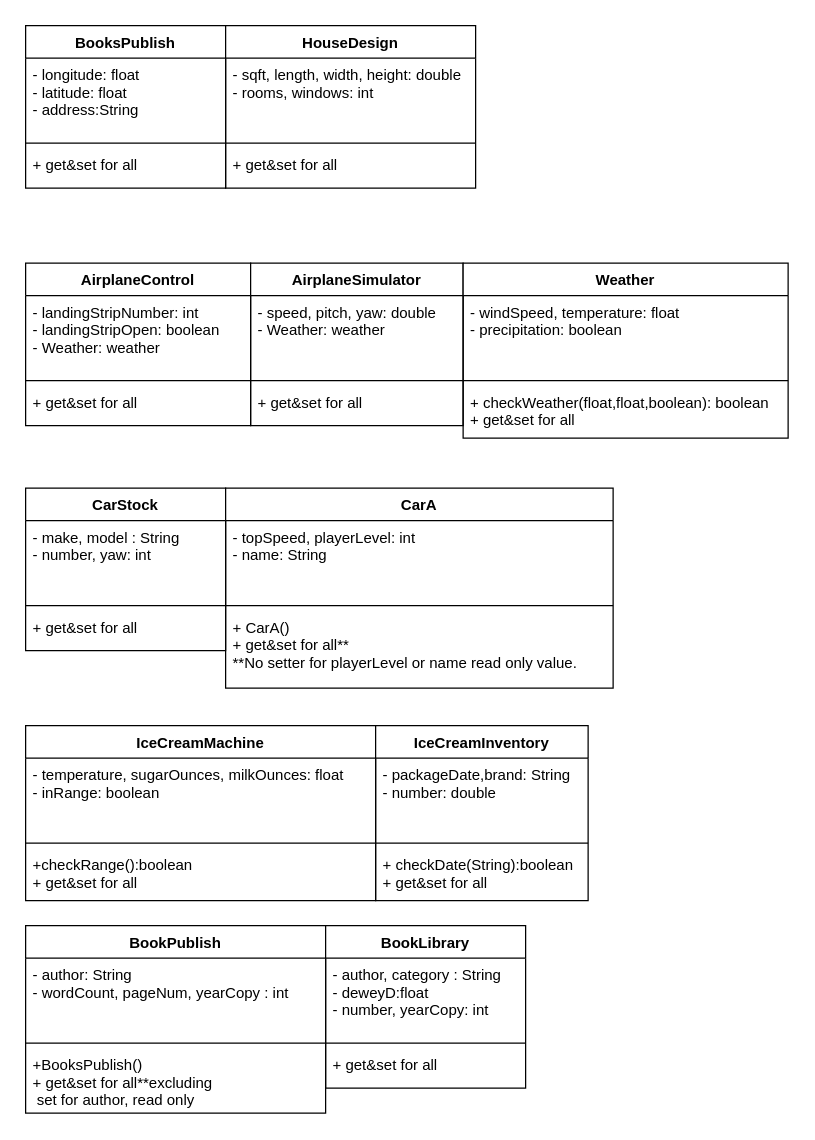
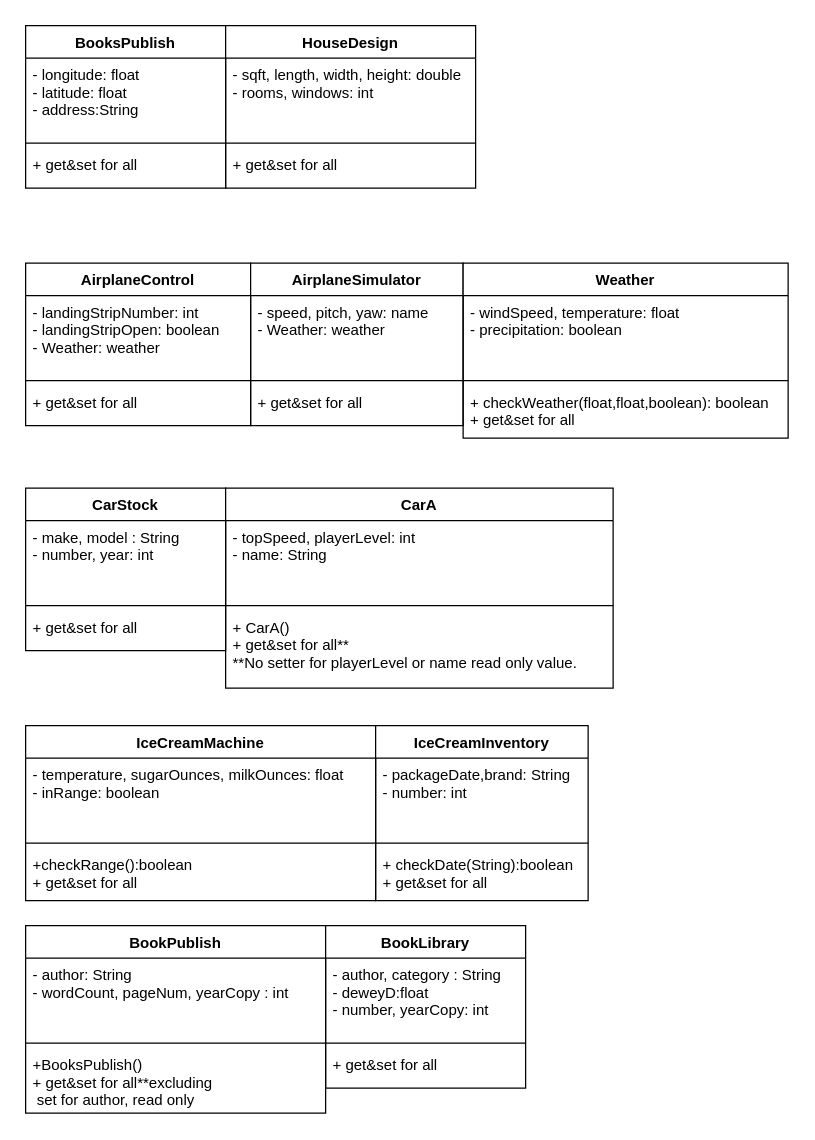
  <mxCell id="0" />
  <mxCell id="1" parent="0" />
  <mxCell id="2" value="BooksPublish" style="swimlane;fontStyle=1;align=center;verticalAlign=top;childLayout=stackLayout;horizontal=1;startSize=26;horizontalStack=0;resizeParent=1;resizeParentMax=0;resizeLast=0;collapsible=1;marginBottom=0;" vertex="1" parent="1"><mxGeometry x="20" y="20" width="160" height="130" as="geometry" /></mxCell>
  <mxCell id="3" value="- longitude: float&#10;- latitude: float&#10;- address:String&#10;&#10;&#10;&#10;" style="text;strokeColor=none;fillColor=none;align=left;verticalAlign=top;spacingLeft=4;spacingRight=4;overflow=hidden;rotatable=0;points=[[0,0.5],[1,0.5]];portConstraint=eastwest;" vertex="1" parent="2"><mxGeometry y="26" width="160" height="64" as="geometry" /></mxCell>
  <mxCell id="4" value="" style="line;strokeWidth=1;fillColor=none;align=left;verticalAlign=middle;spacingTop=-1;spacingLeft=3;spacingRight=3;rotatable=0;labelPosition=right;points=[];portConstraint=eastwest;" vertex="1" parent="2"><mxGeometry y="90" width="160" height="8" as="geometry" /></mxCell>
  <mxCell id="5" value="+ get&amp;set for all" style="text;strokeColor=none;fillColor=none;align=left;verticalAlign=top;spacingLeft=4;spacingRight=4;overflow=hidden;rotatable=0;points=[[0,0.5],[1,0.5]];portConstraint=eastwest;" vertex="1" parent="2"><mxGeometry y="98" width="160" height="32" as="geometry" /></mxCell>
  <mxCell id="6" value="HouseDesign" style="swimlane;fontStyle=1;align=center;verticalAlign=top;childLayout=stackLayout;horizontal=1;startSize=26;horizontalStack=0;resizeParent=1;resizeParentMax=0;resizeLast=0;collapsible=1;marginBottom=0;" vertex="1" parent="1"><mxGeometry x="180" y="20" width="200" height="130" as="geometry" /></mxCell>
  <mxCell id="7" value="- sqft, length, width, height: double&#10;- rooms, windows: int&#10;&#10;&#10;" style="text;strokeColor=none;fillColor=none;align=left;verticalAlign=top;spacingLeft=4;spacingRight=4;overflow=hidden;rotatable=0;points=[[0,0.5],[1,0.5]];portConstraint=eastwest;" vertex="1" parent="6"><mxGeometry y="26" width="200" height="64" as="geometry" /></mxCell>
  <mxCell id="8" value="" style="line;strokeWidth=1;fillColor=none;align=left;verticalAlign=middle;spacingTop=-1;spacingLeft=3;spacingRight=3;rotatable=0;labelPosition=right;points=[];portConstraint=eastwest;" vertex="1" parent="6"><mxGeometry y="90" width="200" height="8" as="geometry" /></mxCell>
  <mxCell id="9" value="+ get&amp;set for all" style="text;strokeColor=none;fillColor=none;align=left;verticalAlign=top;spacingLeft=4;spacingRight=4;overflow=hidden;rotatable=0;points=[[0,0.5],[1,0.5]];portConstraint=eastwest;" vertex="1" parent="6"><mxGeometry y="98" width="200" height="32" as="geometry" /></mxCell>
  <mxCell id="10" value="AirplaneControl" style="swimlane;fontStyle=1;align=center;verticalAlign=top;childLayout=stackLayout;horizontal=1;startSize=26;horizontalStack=0;resizeParent=1;resizeParentMax=0;resizeLast=0;collapsible=1;marginBottom=0;" vertex="1" parent="1"><mxGeometry x="20" y="210" width="180" height="130" as="geometry" /></mxCell>
  <mxCell id="11" value="- landingStripNumber: int&#10;- landingStripOpen: boolean&#10;- Weather: weather&#10;&#10;&#10;&#10;" style="text;strokeColor=none;fillColor=none;align=left;verticalAlign=top;spacingLeft=4;spacingRight=4;overflow=hidden;rotatable=0;points=[[0,0.5],[1,0.5]];portConstraint=eastwest;" vertex="1" parent="10"><mxGeometry y="26" width="180" height="64" as="geometry" /></mxCell>
  <mxCell id="12" value="" style="line;strokeWidth=1;fillColor=none;align=left;verticalAlign=middle;spacingTop=-1;spacingLeft=3;spacingRight=3;rotatable=0;labelPosition=right;points=[];portConstraint=eastwest;" vertex="1" parent="10"><mxGeometry y="90" width="180" height="8" as="geometry" /></mxCell>
  <mxCell id="13" value="+ get&amp;set for all" style="text;strokeColor=none;fillColor=none;align=left;verticalAlign=top;spacingLeft=4;spacingRight=4;overflow=hidden;rotatable=0;points=[[0,0.5],[1,0.5]];portConstraint=eastwest;" vertex="1" parent="10"><mxGeometry y="98" width="180" height="32" as="geometry" /></mxCell>
  <mxCell id="14" value="AirplaneSimulator" style="swimlane;fontStyle=1;align=center;verticalAlign=top;childLayout=stackLayout;horizontal=1;startSize=26;horizontalStack=0;resizeParent=1;resizeParentMax=0;resizeLast=0;collapsible=1;marginBottom=0;" vertex="1" parent="1"><mxGeometry x="200" y="210" width="170" height="130" as="geometry" /></mxCell>
- <mxCell id="15" value="- speed, pitch, yaw: double&#10;- Weather: weather&#10;&#10;&#10;" style="text;strokeColor=none;fillColor=none;align=left;verticalAlign=top;spacingLeft=4;spacingRight=4;overflow=hidden;rotatable=0;points=[[0,0.5],[1,0.5]];portConstraint=eastwest;" vertex="1" parent="14"><mxGeometry y="26" width="170" height="64" as="geometry" /></mxCell>
+ <mxCell id="15" value="- speed, pitch, yaw: name&#10;- Weather: weather&#10;&#10;&#10;" style="text;strokeColor=none;fillColor=none;align=left;verticalAlign=top;spacingLeft=4;spacingRight=4;overflow=hidden;rotatable=0;points=[[0,0.5],[1,0.5]];portConstraint=eastwest;" vertex="1" parent="14"><mxGeometry y="26" width="170" height="64" as="geometry" /></mxCell>
  <mxCell id="16" value="" style="line;strokeWidth=1;fillColor=none;align=left;verticalAlign=middle;spacingTop=-1;spacingLeft=3;spacingRight=3;rotatable=0;labelPosition=right;points=[];portConstraint=eastwest;" vertex="1" parent="14"><mxGeometry y="90" width="170" height="8" as="geometry" /></mxCell>
  <mxCell id="17" value="+ get&amp;set for all" style="text;strokeColor=none;fillColor=none;align=left;verticalAlign=top;spacingLeft=4;spacingRight=4;overflow=hidden;rotatable=0;points=[[0,0.5],[1,0.5]];portConstraint=eastwest;" vertex="1" parent="14"><mxGeometry y="98" width="170" height="32" as="geometry" /></mxCell>
  <mxCell id="18" value="Weather" style="swimlane;fontStyle=1;align=center;verticalAlign=top;childLayout=stackLayout;horizontal=1;startSize=26;horizontalStack=0;resizeParent=1;resizeParentMax=0;resizeLast=0;collapsible=1;marginBottom=0;" vertex="1" parent="1"><mxGeometry x="370" y="210" width="260" height="140" as="geometry" /></mxCell>
  <mxCell id="19" value="- windSpeed, temperature: float&#10;- precipitation: boolean&#10;&#10;&#10;" style="text;strokeColor=none;fillColor=none;align=left;verticalAlign=top;spacingLeft=4;spacingRight=4;overflow=hidden;rotatable=0;points=[[0,0.5],[1,0.5]];portConstraint=eastwest;" vertex="1" parent="18"><mxGeometry y="26" width="260" height="64" as="geometry" /></mxCell>
  <mxCell id="20" value="" style="line;strokeWidth=1;fillColor=none;align=left;verticalAlign=middle;spacingTop=-1;spacingLeft=3;spacingRight=3;rotatable=0;labelPosition=right;points=[];portConstraint=eastwest;" vertex="1" parent="18"><mxGeometry y="90" width="260" height="8" as="geometry" /></mxCell>
  <mxCell id="21" value="+ checkWeather(float,float,boolean): boolean&#10;+ get&amp;set for all" style="text;strokeColor=none;fillColor=none;align=left;verticalAlign=top;spacingLeft=4;spacingRight=4;overflow=hidden;rotatable=0;points=[[0,0.5],[1,0.5]];portConstraint=eastwest;" vertex="1" parent="18"><mxGeometry y="98" width="260" height="42" as="geometry" /></mxCell>
  <mxCell id="22" value="CarStock" style="swimlane;fontStyle=1;align=center;verticalAlign=top;childLayout=stackLayout;horizontal=1;startSize=26;horizontalStack=0;resizeParent=1;resizeParentMax=0;resizeLast=0;collapsible=1;marginBottom=0;" vertex="1" parent="1"><mxGeometry x="20" y="390" width="160" height="130" as="geometry" /></mxCell>
- <mxCell id="23" value="- make, model : String&#10;- number, yaw: int&#10;&#10;&#10;" style="text;strokeColor=none;fillColor=none;align=left;verticalAlign=top;spacingLeft=4;spacingRight=4;overflow=hidden;rotatable=0;points=[[0,0.5],[1,0.5]];portConstraint=eastwest;" vertex="1" parent="22"><mxGeometry y="26" width="160" height="64" as="geometry" /></mxCell>
+ <mxCell id="23" value="- make, model : String&#10;- number, year: int&#10;&#10;&#10;" style="text;strokeColor=none;fillColor=none;align=left;verticalAlign=top;spacingLeft=4;spacingRight=4;overflow=hidden;rotatable=0;points=[[0,0.5],[1,0.5]];portConstraint=eastwest;" vertex="1" parent="22"><mxGeometry y="26" width="160" height="64" as="geometry" /></mxCell>
  <mxCell id="24" value="" style="line;strokeWidth=1;fillColor=none;align=left;verticalAlign=middle;spacingTop=-1;spacingLeft=3;spacingRight=3;rotatable=0;labelPosition=right;points=[];portConstraint=eastwest;" vertex="1" parent="22"><mxGeometry y="90" width="160" height="8" as="geometry" /></mxCell>
  <mxCell id="25" value="+ get&amp;set for all" style="text;strokeColor=none;fillColor=none;align=left;verticalAlign=top;spacingLeft=4;spacingRight=4;overflow=hidden;rotatable=0;points=[[0,0.5],[1,0.5]];portConstraint=eastwest;" vertex="1" parent="22"><mxGeometry y="98" width="160" height="32" as="geometry" /></mxCell>
  <mxCell id="26" value="CarA" style="swimlane;fontStyle=1;align=center;verticalAlign=top;childLayout=stackLayout;horizontal=1;startSize=26;horizontalStack=0;resizeParent=1;resizeParentMax=0;resizeLast=0;collapsible=1;marginBottom=0;" vertex="1" parent="1"><mxGeometry x="180" y="390" width="310" height="160" as="geometry" /></mxCell>
  <mxCell id="27" value="- topSpeed, playerLevel: int&#10;- name: String&#10;&#10;&#10;" style="text;strokeColor=none;fillColor=none;align=left;verticalAlign=top;spacingLeft=4;spacingRight=4;overflow=hidden;rotatable=0;points=[[0,0.5],[1,0.5]];portConstraint=eastwest;" vertex="1" parent="26"><mxGeometry y="26" width="310" height="64" as="geometry" /></mxCell>
  <mxCell id="28" value="" style="line;strokeWidth=1;fillColor=none;align=left;verticalAlign=middle;spacingTop=-1;spacingLeft=3;spacingRight=3;rotatable=0;labelPosition=right;points=[];portConstraint=eastwest;" vertex="1" parent="26"><mxGeometry y="90" width="310" height="8" as="geometry" /></mxCell>
  <mxCell id="29" value="+ CarA()&#10;+ get&amp;set for all**&#10;**No setter for playerLevel or name read only value.&#10;" style="text;strokeColor=none;fillColor=none;align=left;verticalAlign=top;spacingLeft=4;spacingRight=4;overflow=hidden;rotatable=0;points=[[0,0.5],[1,0.5]];portConstraint=eastwest;" vertex="1" parent="26"><mxGeometry y="98" width="310" height="62" as="geometry" /></mxCell>
  <mxCell id="30" value="IceCreamMachine" style="swimlane;fontStyle=1;align=center;verticalAlign=top;childLayout=stackLayout;horizontal=1;startSize=26;horizontalStack=0;resizeParent=1;resizeParentMax=0;resizeLast=0;collapsible=1;marginBottom=0;" vertex="1" parent="1"><mxGeometry x="20" y="580" width="280" height="140" as="geometry" /></mxCell>
  <mxCell id="31" value="- temperature, sugarOunces, milkOunces: float&#10;- inRange: boolean&#10;" style="text;strokeColor=none;fillColor=none;align=left;verticalAlign=top;spacingLeft=4;spacingRight=4;overflow=hidden;rotatable=0;points=[[0,0.5],[1,0.5]];portConstraint=eastwest;" vertex="1" parent="30"><mxGeometry y="26" width="280" height="64" as="geometry" /></mxCell>
  <mxCell id="32" value="" style="line;strokeWidth=1;fillColor=none;align=left;verticalAlign=middle;spacingTop=-1;spacingLeft=3;spacingRight=3;rotatable=0;labelPosition=right;points=[];portConstraint=eastwest;" vertex="1" parent="30"><mxGeometry y="90" width="280" height="8" as="geometry" /></mxCell>
  <mxCell id="33" value="+checkRange():boolean&#10;+ get&amp;set for all" style="text;strokeColor=none;fillColor=none;align=left;verticalAlign=top;spacingLeft=4;spacingRight=4;overflow=hidden;rotatable=0;points=[[0,0.5],[1,0.5]];portConstraint=eastwest;" vertex="1" parent="30"><mxGeometry y="98" width="280" height="42" as="geometry" /></mxCell>
  <mxCell id="34" value="IceCreamInventory" style="swimlane;fontStyle=1;align=center;verticalAlign=top;childLayout=stackLayout;horizontal=1;startSize=26;horizontalStack=0;resizeParent=1;resizeParentMax=0;resizeLast=0;collapsible=1;marginBottom=0;" vertex="1" parent="1"><mxGeometry x="300" y="580" width="170" height="140" as="geometry" /></mxCell>
- <mxCell id="35" value="- packageDate,brand: String&#10;- number: double&#10;" style="text;strokeColor=none;fillColor=none;align=left;verticalAlign=top;spacingLeft=4;spacingRight=4;overflow=hidden;rotatable=0;points=[[0,0.5],[1,0.5]];portConstraint=eastwest;" vertex="1" parent="34"><mxGeometry y="26" width="170" height="64" as="geometry" /></mxCell>
+ <mxCell id="35" value="- packageDate,brand: String&#10;- number: int&#10;" style="text;strokeColor=none;fillColor=none;align=left;verticalAlign=top;spacingLeft=4;spacingRight=4;overflow=hidden;rotatable=0;points=[[0,0.5],[1,0.5]];portConstraint=eastwest;" vertex="1" parent="34"><mxGeometry y="26" width="170" height="64" as="geometry" /></mxCell>
  <mxCell id="36" value="" style="line;strokeWidth=1;fillColor=none;align=left;verticalAlign=middle;spacingTop=-1;spacingLeft=3;spacingRight=3;rotatable=0;labelPosition=right;points=[];portConstraint=eastwest;" vertex="1" parent="34"><mxGeometry y="90" width="170" height="8" as="geometry" /></mxCell>
  <mxCell id="37" value="+ checkDate(String):boolean&#10;+ get&amp;set for all" style="text;strokeColor=none;fillColor=none;align=left;verticalAlign=top;spacingLeft=4;spacingRight=4;overflow=hidden;rotatable=0;points=[[0,0.5],[1,0.5]];portConstraint=eastwest;" vertex="1" parent="34"><mxGeometry y="98" width="170" height="42" as="geometry" /></mxCell>
  <mxCell id="38" value="BookPublish" style="swimlane;fontStyle=1;align=center;verticalAlign=top;childLayout=stackLayout;horizontal=1;startSize=26;horizontalStack=0;resizeParent=1;resizeParentMax=0;resizeLast=0;collapsible=1;marginBottom=0;" vertex="1" parent="1"><mxGeometry x="20" y="740" width="240" height="150" as="geometry" /></mxCell>
  <mxCell id="39" value="- author: String&#10;- wordCount, pageNum, yearCopy : int&#10;&#10;&#10;&#10;" style="text;strokeColor=none;fillColor=none;align=left;verticalAlign=top;spacingLeft=4;spacingRight=4;overflow=hidden;rotatable=0;points=[[0,0.5],[1,0.5]];portConstraint=eastwest;" vertex="1" parent="38"><mxGeometry y="26" width="240" height="64" as="geometry" /></mxCell>
  <mxCell id="40" value="" style="line;strokeWidth=1;fillColor=none;align=left;verticalAlign=middle;spacingTop=-1;spacingLeft=3;spacingRight=3;rotatable=0;labelPosition=right;points=[];portConstraint=eastwest;" vertex="1" parent="38"><mxGeometry y="90" width="240" height="8" as="geometry" /></mxCell>
  <mxCell id="41" value="+BooksPublish()&#10;+ get&amp;set for all**excluding&#10; set for author, read only&#10;" style="text;strokeColor=none;fillColor=none;align=left;verticalAlign=top;spacingLeft=4;spacingRight=4;overflow=hidden;rotatable=0;points=[[0,0.5],[1,0.5]];portConstraint=eastwest;" vertex="1" parent="38"><mxGeometry y="98" width="240" height="52" as="geometry" /></mxCell>
  <mxCell id="42" value="BookLibrary" style="swimlane;fontStyle=1;align=center;verticalAlign=top;childLayout=stackLayout;horizontal=1;startSize=26;horizontalStack=0;resizeParent=1;resizeParentMax=0;resizeLast=0;collapsible=1;marginBottom=0;" vertex="1" parent="1"><mxGeometry x="260" y="740" width="160" height="130" as="geometry" /></mxCell>
  <mxCell id="43" value="- author, category : String&#10;- deweyD:float&#10;- number, yearCopy: int&#10;&#10;&#10;" style="text;strokeColor=none;fillColor=none;align=left;verticalAlign=top;spacingLeft=4;spacingRight=4;overflow=hidden;rotatable=0;points=[[0,0.5],[1,0.5]];portConstraint=eastwest;" vertex="1" parent="42"><mxGeometry y="26" width="160" height="64" as="geometry" /></mxCell>
  <mxCell id="44" value="" style="line;strokeWidth=1;fillColor=none;align=left;verticalAlign=middle;spacingTop=-1;spacingLeft=3;spacingRight=3;rotatable=0;labelPosition=right;points=[];portConstraint=eastwest;" vertex="1" parent="42"><mxGeometry y="90" width="160" height="8" as="geometry" /></mxCell>
  <mxCell id="45" value="+ get&amp;set for all" style="text;strokeColor=none;fillColor=none;align=left;verticalAlign=top;spacingLeft=4;spacingRight=4;overflow=hidden;rotatable=0;points=[[0,0.5],[1,0.5]];portConstraint=eastwest;" vertex="1" parent="42"><mxGeometry y="98" width="160" height="32" as="geometry" /></mxCell>
